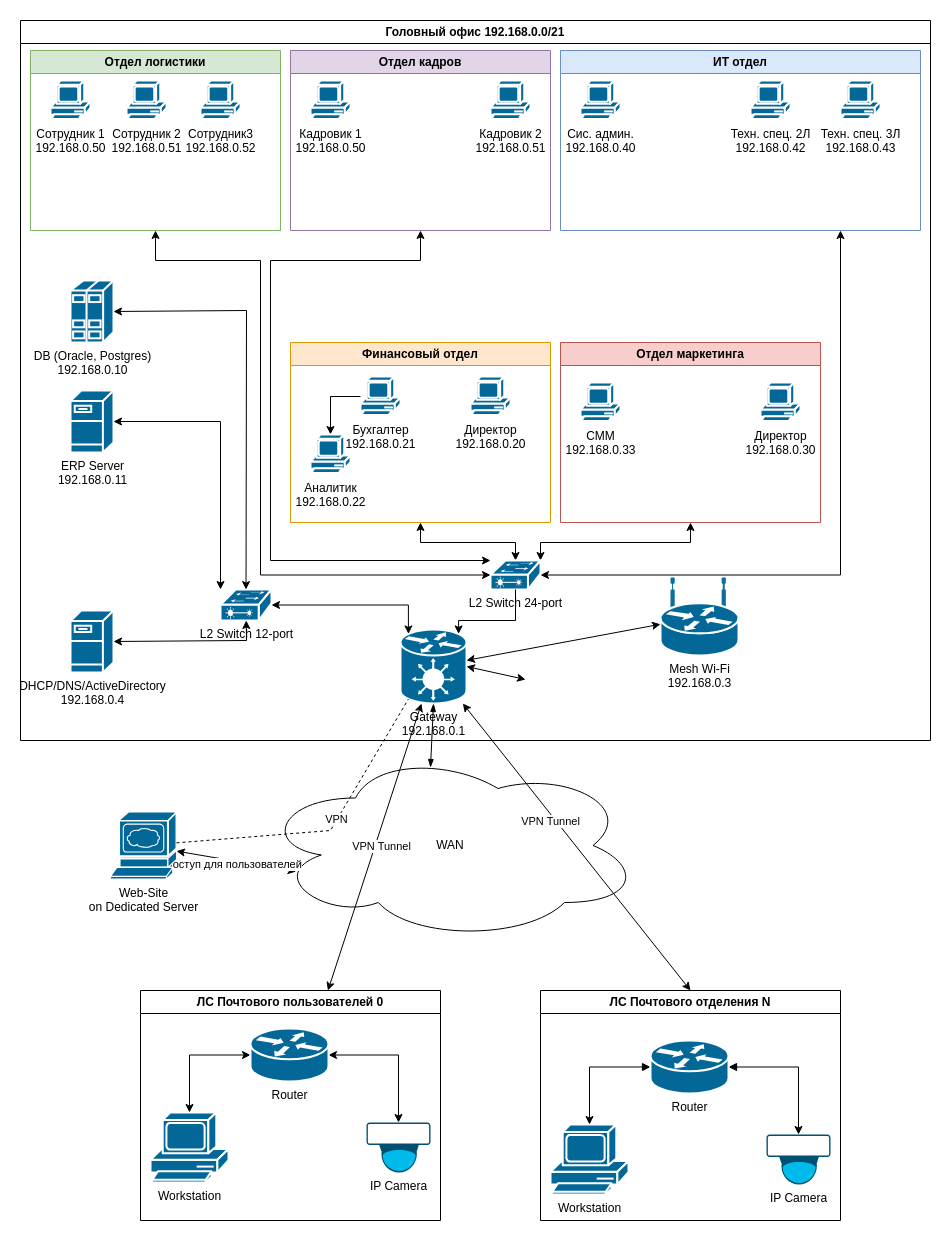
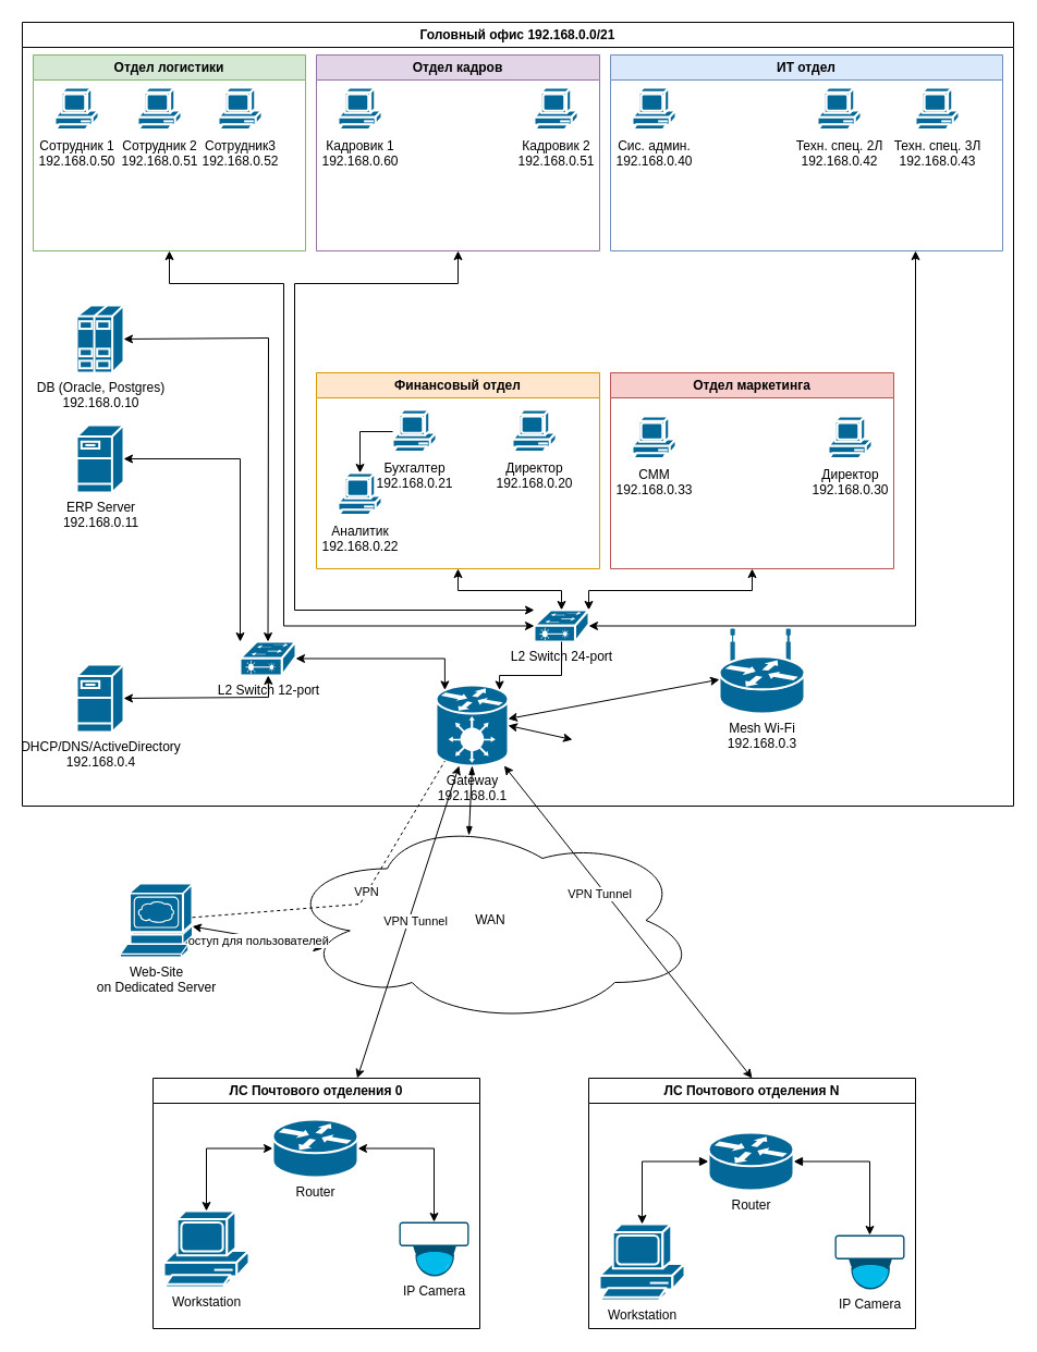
  <mxCell id="0" />
  <mxCell id="1" parent="0" />
  <mxCell id="2" value="Головный офис 192.168.0.0/21" style="swimlane;whiteSpace=wrap;html=1;" parent="1" vertex="1"><mxGeometry y="20" width="910" height="720" as="geometry" x="20"><mxRectangle x="340" y="480" width="170" height="30" as="alternateBounds" /></mxGeometry></mxCell>
  <mxCell id="3" value="Gateway&lt;br&gt;192.168.0.1" style="shape=mxgraph.cisco.hubs_and_gateways.generic_gateway;sketch=0;html=1;pointerEvents=1;dashed=0;fillColor=#036897;strokeColor=#ffffff;strokeWidth=2;verticalLabelPosition=bottom;verticalAlign=top;align=center;outlineConnect=0;movable=1;resizable=1;rotatable=1;deletable=1;editable=1;locked=0;connectable=1;points=[[0,0.5,0,0,0],[0.05,0.28,0,0,0],[0.05,0.73,0,0,0],[0.12,0.06,0,0,0],[0.12,0.94,0,0,0],[0.5,0,0,0,0],[0.5,1,0,0,0],[0.88,0.06,0,0,0],[0.88,0.94,0,0,0],[1,0.5,0,0,0]];" parent="2" vertex="1"><mxGeometry x="380" y="609" width="66" height="74" as="geometry" /></mxCell>
  <mxCell id="4" value="DB (Oracle, Postgres)&lt;br&gt;192.168.0.10" style="shape=mxgraph.cisco.servers.standard_host;sketch=0;html=1;pointerEvents=1;dashed=0;fillColor=#036897;strokeColor=#ffffff;strokeWidth=2;verticalLabelPosition=bottom;verticalAlign=top;align=center;outlineConnect=0;" parent="2" vertex="1"><mxGeometry x="50" y="260" width="43" height="62" as="geometry" /></mxCell>
  <mxCell id="5" style="edgeStyle=orthogonalEdgeStyle;rounded=0;orthogonalLoop=1;jettySize=auto;html=1;startArrow=classic;startFill=1;" parent="2" source="6" target="36" edge="1"><mxGeometry relative="1" as="geometry" /></mxCell>
  <mxCell id="6" value="Финансовый отдел" style="swimlane;whiteSpace=wrap;html=1;movable=1;resizable=1;rotatable=1;deletable=1;editable=1;locked=0;connectable=1;fillColor=#ffe6cc;strokeColor=#d79b00;" parent="2" vertex="1"><mxGeometry x="270" y="322" width="260" height="180" as="geometry" /></mxCell>
  <mxCell id="7" value="Директор&lt;br&gt;192.168.0.20" style="shape=mxgraph.cisco.computers_and_peripherals.pc;sketch=0;html=1;pointerEvents=1;dashed=0;fillColor=#036897;strokeColor=#ffffff;strokeWidth=2;verticalLabelPosition=bottom;verticalAlign=top;align=center;outlineConnect=0;" parent="6" vertex="1"><mxGeometry x="180" y="34" width="40" height="40" as="geometry" /></mxCell>
  <mxCell id="8" value="" style="edgeStyle=orthogonalEdgeStyle;rounded=0;orthogonalLoop=1;jettySize=auto;html=1;" parent="6" source="9" target="10" edge="1"><mxGeometry relative="1" as="geometry" /></mxCell>
  <mxCell id="9" value="Бухгалтер&lt;br&gt;192.168.0.21" style="shape=mxgraph.cisco.computers_and_peripherals.pc;sketch=0;html=1;pointerEvents=1;dashed=0;fillColor=#036897;strokeColor=#ffffff;strokeWidth=2;verticalLabelPosition=bottom;verticalAlign=top;align=center;outlineConnect=0;" parent="6" vertex="1"><mxGeometry x="70" y="34" width="40" height="40" as="geometry" /></mxCell>
  <mxCell id="10" value="Аналитик&lt;br&gt;192.168.0.22" style="shape=mxgraph.cisco.computers_and_peripherals.pc;sketch=0;html=1;pointerEvents=1;dashed=0;fillColor=#036897;strokeColor=#ffffff;strokeWidth=2;verticalLabelPosition=bottom;verticalAlign=top;align=center;outlineConnect=0;" parent="6" vertex="1"><mxGeometry x="20" y="92" width="40" height="40" as="geometry" /></mxCell>
  <mxCell id="11" value="ERP Server&lt;br&gt;192.168.0.11" style="shape=mxgraph.cisco.servers.fileserver;sketch=0;html=1;pointerEvents=1;dashed=0;fillColor=#036897;strokeColor=#ffffff;strokeWidth=2;verticalLabelPosition=bottom;verticalAlign=top;align=center;outlineConnect=0;" parent="2" vertex="1"><mxGeometry x="50" y="370" width="43" height="62" as="geometry" /></mxCell>
  <mxCell id="12" style="edgeStyle=orthogonalEdgeStyle;rounded=0;orthogonalLoop=1;jettySize=auto;html=1;entryX=1;entryY=0;entryDx=0;entryDy=0;entryPerimeter=0;exitX=0.5;exitY=1;exitDx=0;exitDy=0;startArrow=classic;startFill=1;" parent="2" source="13" target="36" edge="1"><mxGeometry relative="1" as="geometry"><mxPoint x="570" y="540" as="targetPoint" /></mxGeometry></mxCell>
  <mxCell id="13" value="Отдел маркетинга" style="swimlane;whiteSpace=wrap;html=1;fillColor=#f8cecc;strokeColor=#b85450;" parent="2" vertex="1"><mxGeometry x="540" y="322" width="260" height="180" as="geometry" /></mxCell>
  <mxCell id="14" value="СММ&lt;br&gt;192.168.0.33" style="shape=mxgraph.cisco.computers_and_peripherals.pc;sketch=0;html=1;pointerEvents=1;dashed=0;fillColor=#036897;strokeColor=#ffffff;strokeWidth=2;verticalLabelPosition=bottom;verticalAlign=top;align=center;outlineConnect=0;" parent="13" vertex="1"><mxGeometry x="20" y="40" width="40" height="40" as="geometry" /></mxCell>
  <mxCell id="15" value="Директор&lt;br&gt;192.168.0.30" style="shape=mxgraph.cisco.computers_and_peripherals.pc;sketch=0;html=1;pointerEvents=1;dashed=0;fillColor=#036897;strokeColor=#ffffff;strokeWidth=2;verticalLabelPosition=bottom;verticalAlign=top;align=center;outlineConnect=0;" parent="13" vertex="1"><mxGeometry x="200" y="40" width="40" height="40" as="geometry" /></mxCell>
  <mxCell id="16" value="Mesh Wi-Fi&lt;br&gt;192.168.0.3" style="shape=mxgraph.cisco.routers.wireless_router;html=1;pointerEvents=1;dashed=0;fillColor=#036897;strokeColor=#ffffff;strokeWidth=2;verticalLabelPosition=bottom;verticalAlign=top;align=center;outlineConnect=0;" parent="2" vertex="1"><mxGeometry x="640" y="558" width="78" height="77" as="geometry" /></mxCell>
  <mxCell id="17" value="Отдел кадров" style="swimlane;whiteSpace=wrap;html=1;fillColor=#e1d5e7;strokeColor=#9673a6;" parent="2" vertex="1"><mxGeometry x="270" y="30" width="260" height="180" as="geometry" /></mxCell>
- <mxCell id="18" value="Кадровик 1&lt;br&gt;192.168.0.50" style="shape=mxgraph.cisco.computers_and_peripherals.pc;sketch=0;html=1;pointerEvents=1;dashed=0;fillColor=#036897;strokeColor=#ffffff;strokeWidth=2;verticalLabelPosition=bottom;verticalAlign=top;align=center;outlineConnect=0;" parent="17" vertex="1"><mxGeometry x="20" y="30" width="40" height="40" as="geometry" /></mxCell>
+ <mxCell id="18" value="Кадровик 1&lt;br&gt;192.168.0.60" style="shape=mxgraph.cisco.computers_and_peripherals.pc;sketch=0;html=1;pointerEvents=1;dashed=0;fillColor=#036897;strokeColor=#ffffff;strokeWidth=2;verticalLabelPosition=bottom;verticalAlign=top;align=center;outlineConnect=0;" parent="17" vertex="1"><mxGeometry x="20" y="30" width="40" height="40" as="geometry" /></mxCell>
  <mxCell id="19" value="Кадровик 2&lt;br&gt;192.168.0.51" style="shape=mxgraph.cisco.computers_and_peripherals.pc;sketch=0;html=1;pointerEvents=1;dashed=0;fillColor=#036897;strokeColor=#ffffff;strokeWidth=2;verticalLabelPosition=bottom;verticalAlign=top;align=center;outlineConnect=0;" parent="17" vertex="1"><mxGeometry x="200" y="30" width="40" height="40" as="geometry" /></mxCell>
  <mxCell id="20" value="ИТ отдел" style="swimlane;whiteSpace=wrap;html=1;fillColor=#dae8fc;strokeColor=#6c8ebf;" parent="2" vertex="1"><mxGeometry x="540" y="30" width="360" height="180" as="geometry" /></mxCell>
  <mxCell id="21" value="Сис. админ.&lt;br&gt;192.168.0.40" style="shape=mxgraph.cisco.computers_and_peripherals.pc;sketch=0;html=1;pointerEvents=1;dashed=0;fillColor=#036897;strokeColor=#ffffff;strokeWidth=2;verticalLabelPosition=bottom;verticalAlign=top;align=center;outlineConnect=0;" parent="20" vertex="1"><mxGeometry x="20" y="30" width="40" height="40" as="geometry" /></mxCell>
  <mxCell id="22" value="Техн. спец. 2Л&lt;br&gt;192.168.0.42" style="shape=mxgraph.cisco.computers_and_peripherals.pc;sketch=0;html=1;pointerEvents=1;dashed=0;fillColor=#036897;strokeColor=#ffffff;strokeWidth=2;verticalLabelPosition=bottom;verticalAlign=top;align=center;outlineConnect=0;" parent="20" vertex="1"><mxGeometry x="190" y="30" width="40" height="40" as="geometry" /></mxCell>
  <mxCell id="23" value="Техн. спец. 3Л&lt;br&gt;192.168.0.43" style="shape=mxgraph.cisco.computers_and_peripherals.pc;sketch=0;html=1;pointerEvents=1;dashed=0;fillColor=#036897;strokeColor=#ffffff;strokeWidth=2;verticalLabelPosition=bottom;verticalAlign=top;align=center;outlineConnect=0;" parent="20" vertex="1"><mxGeometry x="280" y="30" width="40" height="40" as="geometry" /></mxCell>
  <mxCell id="24" value="Отдел логистики" style="swimlane;whiteSpace=wrap;html=1;fillColor=#d5e8d4;strokeColor=#82b366;" parent="2" vertex="1"><mxGeometry x="10" y="30" width="250" height="180" as="geometry" /></mxCell>
  <mxCell id="25" value="Сотрудник 1&lt;br&gt;192.168.0.50" style="shape=mxgraph.cisco.computers_and_peripherals.pc;sketch=0;html=1;pointerEvents=1;dashed=0;fillColor=#036897;strokeColor=#ffffff;strokeWidth=2;verticalLabelPosition=bottom;verticalAlign=top;align=center;outlineConnect=0;" parent="24" vertex="1"><mxGeometry x="20" y="30" width="40" height="40" as="geometry" /></mxCell>
  <mxCell id="26" value="Сотрудник 2&lt;br&gt;192.168.0.51" style="shape=mxgraph.cisco.computers_and_peripherals.pc;sketch=0;html=1;pointerEvents=1;dashed=0;fillColor=#036897;strokeColor=#ffffff;strokeWidth=2;verticalLabelPosition=bottom;verticalAlign=top;align=center;outlineConnect=0;" parent="24" vertex="1"><mxGeometry x="96" y="30" width="40" height="40" as="geometry" /></mxCell>
  <mxCell id="27" value="Сотрудник3&lt;br&gt;192.168.0.52" style="shape=mxgraph.cisco.computers_and_peripherals.pc;sketch=0;html=1;pointerEvents=1;dashed=0;fillColor=#036897;strokeColor=#ffffff;strokeWidth=2;verticalLabelPosition=bottom;verticalAlign=top;align=center;outlineConnect=0;" parent="24" vertex="1"><mxGeometry x="170" y="30" width="40" height="40" as="geometry" /></mxCell>
  <mxCell id="28" value="DHCP/DNS/ActiveDirectory&lt;br&gt;192.168.0.4" style="shape=mxgraph.cisco.servers.fileserver;sketch=0;html=1;pointerEvents=1;dashed=0;fillColor=#036897;strokeColor=#ffffff;strokeWidth=2;verticalLabelPosition=bottom;verticalAlign=top;align=center;outlineConnect=0;" parent="2" vertex="1"><mxGeometry x="50" y="590" width="43" height="62" as="geometry" /></mxCell>
  <mxCell id="29" style="edgeStyle=orthogonalEdgeStyle;rounded=0;orthogonalLoop=1;jettySize=auto;html=1;startArrow=classic;startFill=1;entryX=0.12;entryY=0.06;entryDx=0;entryDy=0;entryPerimeter=0;" parent="2" source="30" target="3" edge="1"><mxGeometry relative="1" as="geometry" /></mxCell>
  <mxCell id="30" value="L2 Switch 12-port" style="shape=mxgraph.cisco.switches.layer_2_remote_switch;sketch=0;html=1;pointerEvents=1;dashed=0;fillColor=#036897;strokeColor=#ffffff;strokeWidth=2;verticalLabelPosition=bottom;verticalAlign=top;align=center;outlineConnect=0;direction=east;" parent="2" vertex="1"><mxGeometry x="200" y="569" width="51" height="31" as="geometry" /></mxCell>
  <mxCell id="31" value="" style="endArrow=classic;startArrow=classic;html=1;rounded=0;entryX=1;entryY=0.5;entryDx=0;entryDy=0;entryPerimeter=0;" parent="2" source="30" target="4" edge="1"><mxGeometry width="50" height="50" relative="1" as="geometry"><mxPoint x="340" y="480" as="sourcePoint" /><mxPoint x="390" y="430" as="targetPoint" /><Array as="points"><mxPoint x="226" y="290" /></Array></mxGeometry></mxCell>
  <mxCell id="32" value="" style="endArrow=classic;startArrow=classic;html=1;rounded=0;exitX=1;exitY=0.5;exitDx=0;exitDy=0;exitPerimeter=0;entryX=0;entryY=0.5;entryDx=0;entryDy=0;entryPerimeter=0;" parent="2" source="3" edge="1"><mxGeometry width="50" height="50" relative="1" as="geometry"><mxPoint x="500" y="640" as="sourcePoint" /><mxPoint x="505" y="659.0" as="targetPoint" /></mxGeometry></mxCell>
  <mxCell id="33" value="" style="endArrow=classic;startArrow=classic;html=1;rounded=0;entryX=1;entryY=0.5;entryDx=0;entryDy=0;entryPerimeter=0;exitX=0;exitY=0;exitDx=0;exitDy=0;exitPerimeter=0;" parent="2" source="30" target="11" edge="1"><mxGeometry width="50" height="50" relative="1" as="geometry"><mxPoint x="510" y="440" as="sourcePoint" /><mxPoint x="560" y="390" as="targetPoint" /><Array as="points"><mxPoint x="200" y="401" /></Array></mxGeometry></mxCell>
  <mxCell id="34" value="" style="endArrow=classic;startArrow=classic;html=1;rounded=0;entryX=1;entryY=0.5;entryDx=0;entryDy=0;entryPerimeter=0;" parent="2" source="30" target="28" edge="1"><mxGeometry width="50" height="50" relative="1" as="geometry"><mxPoint x="130" y="660" as="sourcePoint" /><mxPoint x="180" y="610" as="targetPoint" /><Array as="points"><mxPoint x="226" y="620" /></Array></mxGeometry></mxCell>
  <mxCell id="35" value="" style="endArrow=classic;startArrow=classic;html=1;rounded=0;" parent="2" source="3" target="16" edge="1"><mxGeometry width="50" height="50" relative="1" as="geometry"><mxPoint x="520" y="710" as="sourcePoint" /><mxPoint x="570" y="660" as="targetPoint" /></mxGeometry></mxCell>
  <mxCell id="36" value="L2 Switch 24-port" style="shape=mxgraph.cisco.switches.layer_2_remote_switch;sketch=0;html=1;pointerEvents=1;dashed=0;fillColor=#036897;strokeColor=#ffffff;strokeWidth=2;verticalLabelPosition=bottom;verticalAlign=top;align=center;outlineConnect=0;" parent="2" vertex="1"><mxGeometry x="470" y="540" width="50" height="29" as="geometry" /></mxCell>
  <mxCell id="37" style="edgeStyle=orthogonalEdgeStyle;rounded=0;orthogonalLoop=1;jettySize=auto;html=1;entryX=0.88;entryY=0.06;entryDx=0;entryDy=0;entryPerimeter=0;" parent="2" source="36" target="3" edge="1"><mxGeometry relative="1" as="geometry"><Array as="points"><mxPoint x="495" y="600" /><mxPoint x="438" y="600" /></Array></mxGeometry></mxCell>
  <mxCell id="38" style="edgeStyle=orthogonalEdgeStyle;rounded=0;orthogonalLoop=1;jettySize=auto;html=1;entryX=0;entryY=0.5;entryDx=0;entryDy=0;entryPerimeter=0;startArrow=classic;startFill=1;" parent="2" source="24" target="36" edge="1"><mxGeometry relative="1" as="geometry"><Array as="points"><mxPoint x="135" y="240" /><mxPoint x="240" y="240" /><mxPoint x="240" y="555" /></Array></mxGeometry></mxCell>
  <mxCell id="39" style="edgeStyle=orthogonalEdgeStyle;rounded=0;orthogonalLoop=1;jettySize=auto;html=1;entryX=0;entryY=0;entryDx=0;entryDy=0;entryPerimeter=0;startArrow=classic;startFill=1;" parent="2" source="17" target="36" edge="1"><mxGeometry relative="1" as="geometry"><Array as="points"><mxPoint x="400" y="240" /><mxPoint x="250" y="240" /><mxPoint x="250" y="540" /></Array></mxGeometry></mxCell>
  <mxCell id="40" style="edgeStyle=orthogonalEdgeStyle;rounded=0;orthogonalLoop=1;jettySize=auto;html=1;entryX=1;entryY=0.5;entryDx=0;entryDy=0;entryPerimeter=0;startArrow=classic;startFill=1;" parent="2" source="20" target="36" edge="1"><mxGeometry relative="1" as="geometry"><Array as="points"><mxPoint x="820" y="555" /></Array></mxGeometry></mxCell>
- <mxCell id="41" value="ЛС Почтового пользователей 0" style="swimlane;whiteSpace=wrap;html=1;" parent="1" vertex="1"><mxGeometry x="140" y="990" width="300" height="230" as="geometry"><mxRectangle x="120" y="770" width="200" height="40" as="alternateBounds" /></mxGeometry></mxCell>
+ <mxCell id="41" value="ЛС Почтового отделения 0" style="swimlane;whiteSpace=wrap;html=1;" parent="1" vertex="1"><mxGeometry x="140" y="990" width="300" height="230" as="geometry"><mxRectangle x="120" y="770" width="200" height="40" as="alternateBounds" /></mxGeometry></mxCell>
  <mxCell id="42" value="Workstation&lt;br&gt;" style="shape=mxgraph.cisco.computers_and_peripherals.pc;sketch=0;html=1;pointerEvents=1;dashed=0;fillColor=#036897;strokeColor=#ffffff;strokeWidth=2;verticalLabelPosition=bottom;verticalAlign=top;align=center;outlineConnect=0;" parent="41" vertex="1"><mxGeometry x="10" y="122" width="78" height="70" as="geometry" /></mxCell>
  <mxCell id="43" value="IP Camera&lt;br&gt;" style="points=[[0.015,0.015,0],[0.5,0,0],[0.985,0.015,0],[1,0.22,0],[0.985,0.43,0],[0.73,0.85,0],[0.5,1,0],[0.285,0.85,0],[0.015,0.43,0],[0,0.22,0]];verticalLabelPosition=bottom;sketch=0;html=1;verticalAlign=top;aspect=fixed;align=center;pointerEvents=1;shape=mxgraph.cisco19.surveillance_camera;fillColor=#005073;strokeColor=none;" parent="41" vertex="1"><mxGeometry x="226" y="132" width="64" height="50" as="geometry" /></mxCell>
  <mxCell id="44" style="edgeStyle=orthogonalEdgeStyle;rounded=0;orthogonalLoop=1;jettySize=auto;html=1;startArrow=classic;startFill=1;" parent="41" source="46" target="42" edge="1"><mxGeometry relative="1" as="geometry" /></mxCell>
  <mxCell id="45" style="edgeStyle=orthogonalEdgeStyle;rounded=0;orthogonalLoop=1;jettySize=auto;html=1;startArrow=classic;startFill=1;" parent="41" source="46" target="43" edge="1"><mxGeometry relative="1" as="geometry" /></mxCell>
  <mxCell id="46" value="Router&lt;br&gt;" style="shape=mxgraph.cisco.routers.router;sketch=0;html=1;pointerEvents=1;dashed=0;fillColor=#036897;strokeColor=#ffffff;strokeWidth=2;verticalLabelPosition=bottom;verticalAlign=top;align=center;outlineConnect=0;" parent="41" vertex="1"><mxGeometry x="110" y="38" width="78" height="53" as="geometry" /></mxCell>
  <mxCell id="47" value="ЛС Почтового отделения N" style="swimlane;whiteSpace=wrap;html=1;" parent="1" vertex="1"><mxGeometry x="540" y="990" width="300" height="230" as="geometry"><mxRectangle x="520" y="770" width="200" height="40" as="alternateBounds" /></mxGeometry></mxCell>
  <mxCell id="48" value="Workstation&lt;br&gt;" style="shape=mxgraph.cisco.computers_and_peripherals.pc;sketch=0;html=1;pointerEvents=1;dashed=0;fillColor=#036897;strokeColor=#ffffff;strokeWidth=2;verticalLabelPosition=bottom;verticalAlign=top;align=center;outlineConnect=0;" parent="47" vertex="1"><mxGeometry x="10" y="134" width="78" height="70" as="geometry" /></mxCell>
  <mxCell id="49" value="IP Camera&lt;br&gt;" style="points=[[0.015,0.015,0],[0.5,0,0],[0.985,0.015,0],[1,0.22,0],[0.985,0.43,0],[0.73,0.85,0],[0.5,1,0],[0.285,0.85,0],[0.015,0.43,0],[0,0.22,0]];verticalLabelPosition=bottom;sketch=0;html=1;verticalAlign=top;aspect=fixed;align=center;pointerEvents=1;shape=mxgraph.cisco19.surveillance_camera;fillColor=#005073;strokeColor=none;" parent="47" vertex="1"><mxGeometry x="226" y="144" width="64" height="50" as="geometry" /></mxCell>
  <mxCell id="50" style="edgeStyle=orthogonalEdgeStyle;rounded=0;orthogonalLoop=1;jettySize=auto;html=1;startArrow=block;startFill=1;" parent="47" source="52" target="48" edge="1"><mxGeometry relative="1" as="geometry" /></mxCell>
  <mxCell id="51" style="edgeStyle=orthogonalEdgeStyle;rounded=0;orthogonalLoop=1;jettySize=auto;html=1;startArrow=block;startFill=1;" parent="47" source="52" target="49" edge="1"><mxGeometry relative="1" as="geometry" /></mxCell>
  <mxCell id="52" value="Router&lt;br&gt;" style="shape=mxgraph.cisco.routers.router;sketch=0;html=1;pointerEvents=1;dashed=0;fillColor=#036897;strokeColor=#ffffff;strokeWidth=2;verticalLabelPosition=bottom;verticalAlign=top;align=center;outlineConnect=0;" parent="47" vertex="1"><mxGeometry x="110" y="50" width="78" height="53" as="geometry" /></mxCell>
  <mxCell id="53" value="WAN&lt;br&gt;" style="ellipse;shape=cloud;whiteSpace=wrap;html=1;" parent="1" vertex="1"><mxGeometry x="260" y="750" width="380" height="190" as="geometry" /></mxCell>
  <mxCell id="54" style="rounded=0;orthogonalLoop=1;jettySize=auto;html=1;endArrow=blockThin;endFill=1;startArrow=blockThin;startFill=1;exitX=0.5;exitY=1;exitDx=0;exitDy=0;exitPerimeter=0;" parent="1" source="3" edge="1"><mxGeometry relative="1" as="geometry"><Array as="points"><mxPoint x="430" y="767" /></Array><mxPoint x="430" y="720" as="sourcePoint" /><mxPoint x="430.356" y="767.365" as="targetPoint" /></mxGeometry></mxCell>
  <mxCell id="55" value="" style="endArrow=classic;startArrow=classic;html=1;rounded=0;exitX=0.094;exitY=0.637;exitDx=0;exitDy=0;exitPerimeter=0;" parent="1" source="53" target="57" edge="1"><mxGeometry width="50" height="50" relative="1" as="geometry"><mxPoint x="554.02" y="880" as="sourcePoint" /><mxPoint x="390" y="890.989" as="targetPoint" /></mxGeometry></mxCell>
  <mxCell id="56" value="Доступ для пользователей" style="edgeLabel;html=1;align=center;verticalAlign=middle;resizable=0;points=[];" parent="55" vertex="1" connectable="0"><mxGeometry x="0.062" y="3" relative="1" as="geometry"><mxPoint as="offset" /></mxGeometry></mxCell>
  <mxCell id="57" value="Web-Site &lt;br&gt;on Dedicated Server" style="shape=mxgraph.cisco.servers.www_server;sketch=0;html=1;pointerEvents=1;dashed=0;fillColor=#036897;strokeColor=#ffffff;strokeWidth=2;verticalLabelPosition=bottom;verticalAlign=top;align=center;outlineConnect=0;" parent="1" vertex="1"><mxGeometry x="110" y="811.5" width="66" height="67" as="geometry" /></mxCell>
  <mxCell id="58" value="" style="endArrow=none;dashed=1;html=1;rounded=0;entryX=0.12;entryY=0.94;entryDx=0;entryDy=0;entryPerimeter=0;" parent="1" source="57" target="3" edge="1"><mxGeometry width="50" height="50" relative="1" as="geometry"><mxPoint x="360" y="850" as="sourcePoint" /><mxPoint x="532.275" y="703" as="targetPoint" /><Array as="points"><mxPoint x="330" y="830" /></Array></mxGeometry></mxCell>
  <mxCell id="59" value="VPN" style="edgeLabel;html=1;align=center;verticalAlign=middle;resizable=0;points=[];" parent="58" vertex="1" connectable="0"><mxGeometry x="0.09" y="1" relative="1" as="geometry"><mxPoint as="offset" /></mxGeometry></mxCell>
  <mxCell id="60" value="" style="endArrow=classic;startArrow=classic;html=1;rounded=0;exitX=0.5;exitY=0;exitDx=0;exitDy=0;" parent="1" source="47" target="3" edge="1"><mxGeometry width="50" height="50" relative="1" as="geometry"><mxPoint x="430" y="820" as="sourcePoint" /><mxPoint x="577.537" y="703" as="targetPoint" /></mxGeometry></mxCell>
  <mxCell id="61" value="VPN Tunnel" style="edgeLabel;html=1;align=center;verticalAlign=middle;resizable=0;points=[];" parent="60" vertex="1" connectable="0"><mxGeometry x="0.308" y="-1" relative="1" as="geometry"><mxPoint x="8" y="19" as="offset" /></mxGeometry></mxCell>
  <mxCell id="62" value="" style="endArrow=classic;startArrow=classic;html=1;rounded=0;" parent="1" source="41" target="3" edge="1"><mxGeometry width="50" height="50" relative="1" as="geometry"><mxPoint x="500" y="860" as="sourcePoint" /><mxPoint x="550" y="810" as="targetPoint" /></mxGeometry></mxCell>
  <mxCell id="63" value="VPN Tunnel" style="edgeLabel;html=1;align=center;verticalAlign=middle;resizable=0;points=[];" parent="62" vertex="1" connectable="0"><mxGeometry x="0.148" y="1" relative="1" as="geometry"><mxPoint y="20" as="offset" /></mxGeometry></mxCell>
